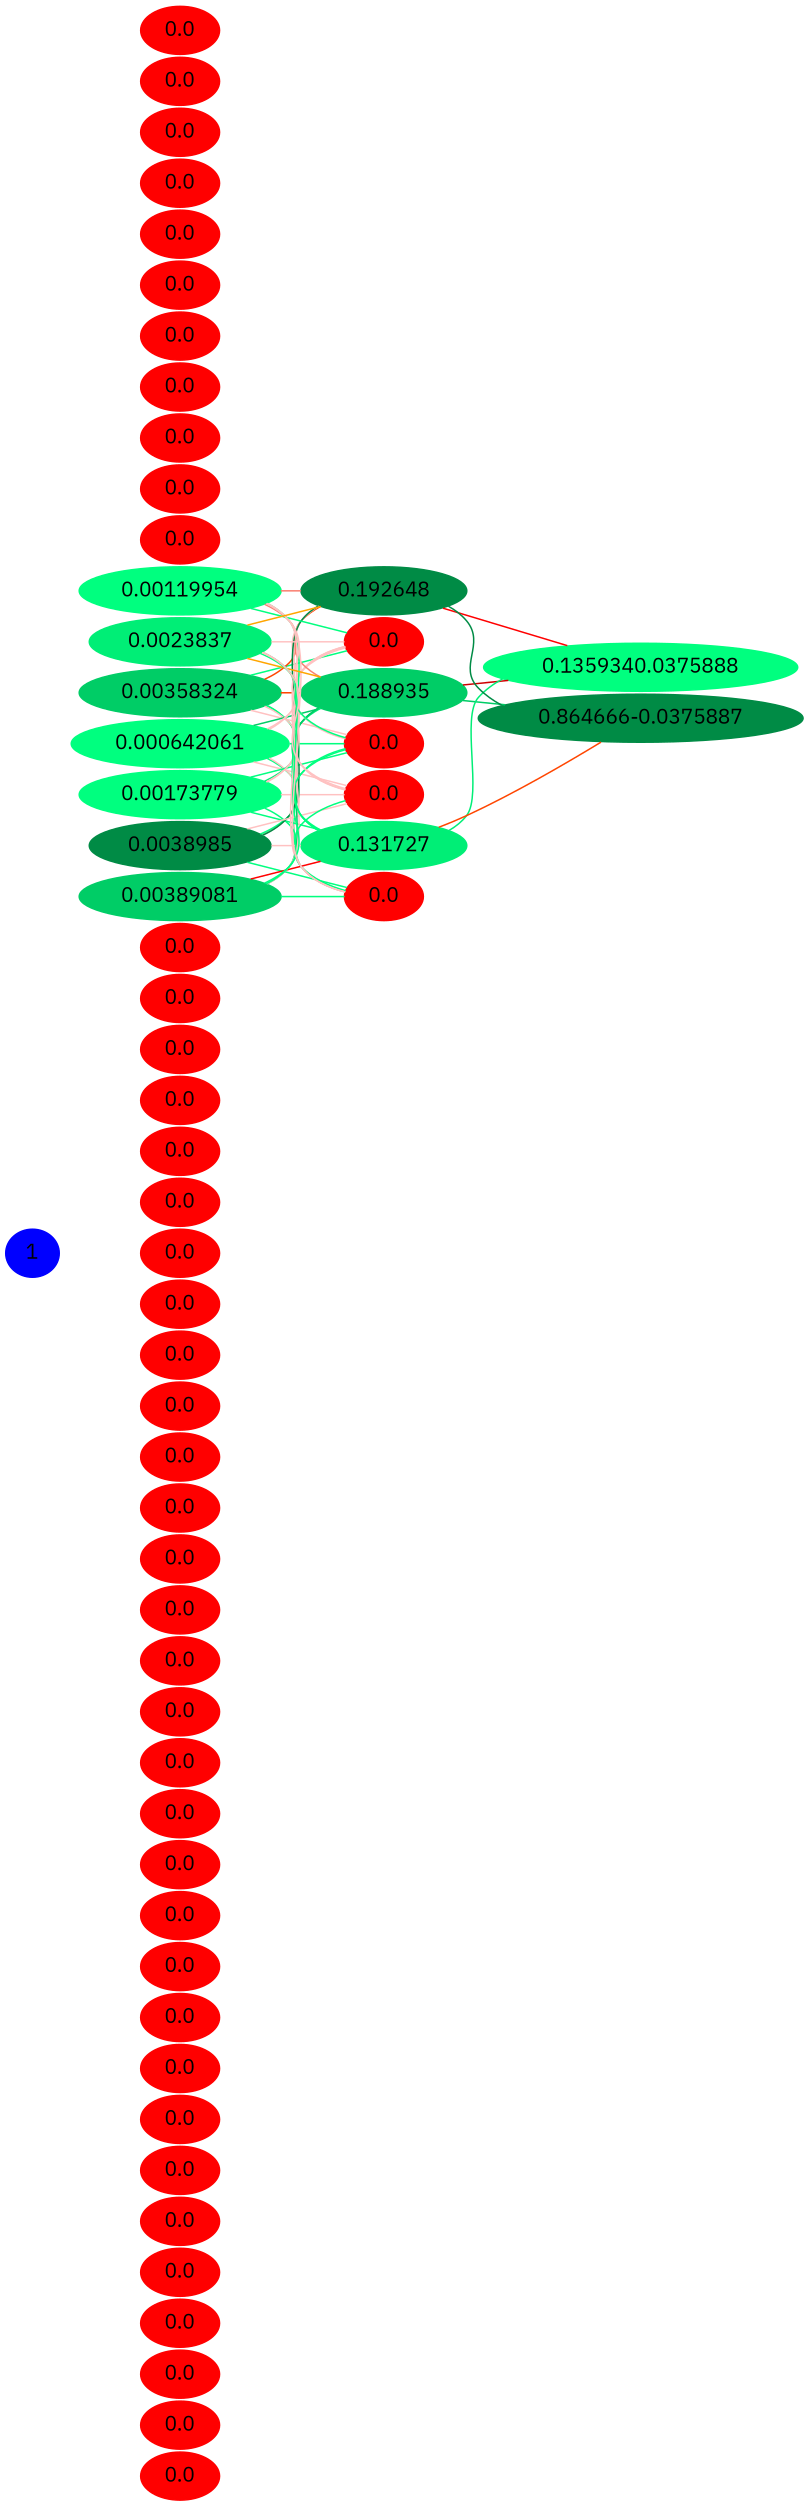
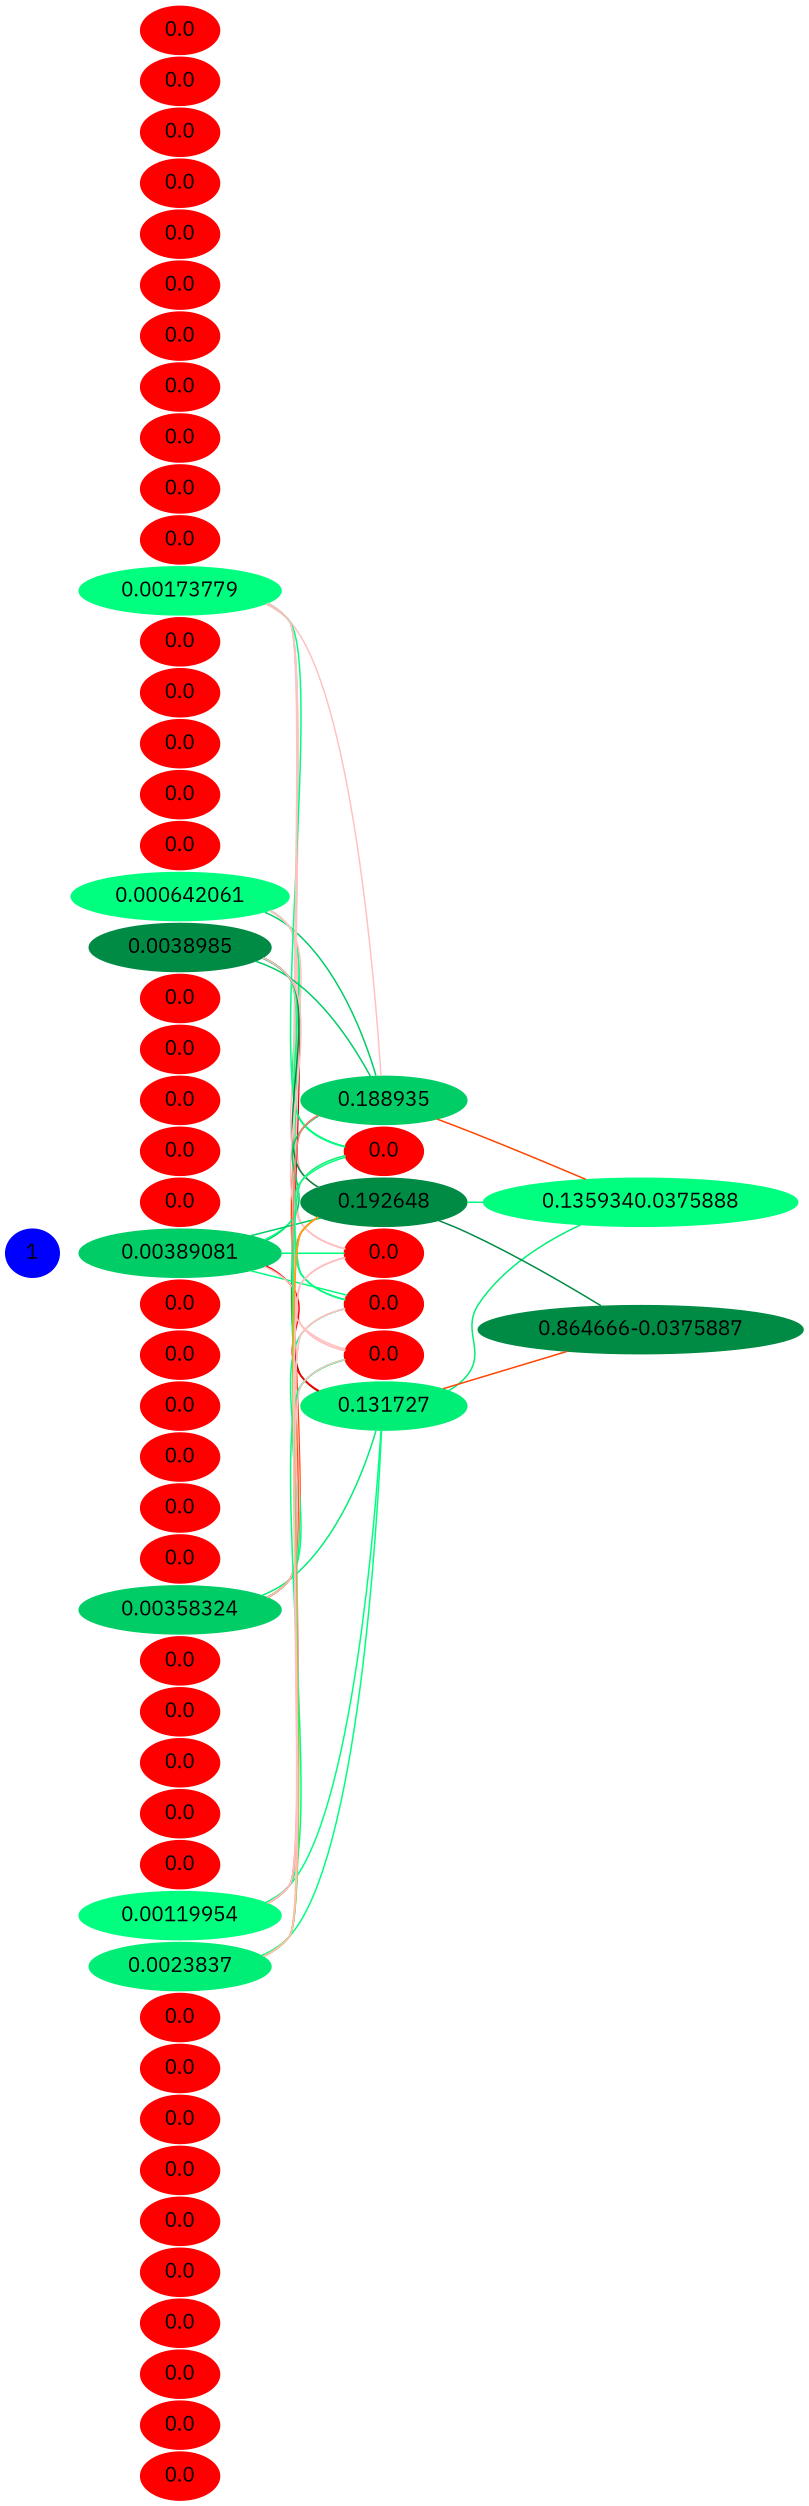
  graph {
    fontname="IBM Plex Sans"
    nodesep=0
    rankdir=LR
    ranksep=0
    node [color=red fontname="IBM Plex Sans" style=filled]
    edge [bgcolor="purple:pink" color=yellow fontname="IBM Plex Sans" nodesep=0]
    n1 [color=blue height=0.2 label=1 width=0.2]
    n2 [height=0.2 label=0.0 width=0.2]
    n3 [height=0.2 label=0.0 width=0.2]
    n4 [height=0.2 label=0.0 width=0.2]
    n5 [height=0.2 label=0.0 width=0.2]
    n6 [height=0.2 label=0.0 width=0.2]
    n7 [height=0.2 label=0.0 width=0.2]
    n8 [height=0.2 label=0.0 width=0.2]
    n9 [height=0.2 label=0.0 width=0.2]
    n10 [height=0.2 label=0.0 width=0.2]
    n11 [height=0.2 label=0.0 width=0.2]
    n12 [height=0.2 label=0.0 width=0.2]
    n13 [color=springgreen3 fillcolor=springgreen3 height=0.2 label=0.00358324 width=0.2]
    n14 [height=0.2 label=0.0 width=0.2]
    n15 [height=0.2 label=0.0 width=0.2]
    n16 [height=0.2 label=0.0 width=0.2]
    n17 [height=0.2 label=0.0 width=0.2]
    n18 [height=0.2 label=0.0 width=0.2]
    n19 [color=springgreen fillcolor=springgreen height=0.2 label=0.000642061 width=0.2]
    n20 [color=springgreen1 fillcolor=springgreen1 height=0.2 label=0.00173779 width=0.2]
    n21 [height=0.2 label=0.0 width=0.2]
    n22 [height=0.2 label=0.0 width=0.2]
    n23 [height=0.2 label=0.0 width=0.2]
    n24 [height=0.2 label=0.0 width=0.2]
    n25 [height=0.2 label=0.0 width=0.2]
    n26 [color=springgreen4 fillcolor=springgreen4 height=0.2 label=0.0038985 width=0.2]
    n27 [height=0.2 label=0.0 width=0.2]
    n28 [height=0.2 label=0.0 width=0.2]
    n29 [height=0.2 label=0.0 width=0.2]
    n30 [height=0.2 label=0.0 width=0.2]
    n31 [height=0.2 label=0.0 width=0.2]
    n32 [height=0.2 label=0.0 width=0.2]
    n33 [color=springgreen3 fillcolor=springgreen3 height=0.2 label=0.00389081 width=0.2]
    n34 [height=0.2 label=0.0 width=0.2]
    n35 [height=0.2 label=0.0 width=0.2]
    n36 [height=0.2 label=0.0 width=0.2]
    n37 [height=0.2 label=0.0 width=0.2]
    n38 [height=0.2 label=0.0 width=0.2]
    n39 [color=springgreen1 fillcolor=springgreen1 height=0.2 label=0.00119954 width=0.2]
    n40 [color=springgreen2 fillcolor=springgreen2 height=0.2 label=0.0023837 width=0.2]
    n41 [height=0.2 label=0.0 width=0.2]
    n42 [height=0.2 label=0.0 width=0.2]
    n43 [height=0.2 label=0.0 width=0.2]
    n44 [height=0.2 label=0.0 width=0.2]
    n45 [height=0.2 label=0.0 width=0.2]
    n46 [height=0.2 label=0.0 width=0.2]
    n47 [height=0.2 label=0.0 width=0.2]
    n48 [height=0.2 label=0.0 width=0.2]
    n49 [height=0.2 label=0.0 width=0.2]
    n50 [height=0.2 label=0.0 width=0.2]
    n51 [color=springgreen3 fillcolor=springgreen3 height=0.2 label=0.188935 width=0.2]
    n52 [color=springgreen2 fillcolor=springgreen2 height=0.2 label=0.131727 width=0.2]
    n53 [fillcolor=red height=0.2 label=0.0 width=0.2]
    n54 [fillcolor=red height=0.2 label=0.0 width=0.2]
    n55 [fillcolor=red height=0.2 label=0.0 width=0.2]
    n56 [color=springgreen4 fillcolor=springgreen4 height=0.2 label=0.192648 width=0.2]
    n57 [fillcolor=red height=0.2 label=0.0 width=0.2]
    n58 [color=springgreen fillcolor=springgreen height=0.2 label="0.1359340.0375888" width=0.2]
    n59 [color=springgreen4 fillcolor=springgreen4 height=0.2 label="0.864666-0.0375887" width=0.2]
    n1 -- n2 [style=invis]
    n1 -- n3 [style=invis]
    n1 -- n4 [style=invis]
    n1 -- n5 [style=invis]
    n1 -- n6 [style=invis]
    n1 -- n7 [style=invis]
    n1 -- n8 [style=invis]
    n1 -- n9 [style=invis]
    n1 -- n10 [style=invis]
    n1 -- n11 [style=invis]
    n1 -- n12 [style=invis]
    n1 -- n13 [style=invis]
    n1 -- n14 [style=invis]
    n1 -- n15 [style=invis]
    n1 -- n16 [style=invis]
    n1 -- n17 [style=invis]
    n1 -- n18 [style=invis]
    n1 -- n19 [style=invis]
    n1 -- n20 [style=invis]
    n1 -- n21 [style=invis]
    n1 -- n22 [style=invis]
    n1 -- n23 [style=invis]
    n1 -- n24 [style=invis]
    n1 -- n25 [style=invis]
    n1 -- n26 [style=invis]
    n1 -- n27 [style=invis]
    n1 -- n28 [style=invis]
    n1 -- n29 [style=invis]
    n1 -- n30 [style=invis]
    n1 -- n31 [style=invis]
    n1 -- n32 [style=invis]
    n1 -- n33 [style=invis]
    n1 -- n34 [style=invis]
    n1 -- n35 [style=invis]
    n1 -- n36 [style=invis]
    n1 -- n37 [style=invis]
    n1 -- n38 [style=invis]
    n1 -- n39 [style=invis]
    n1 -- n40 [style=invis]
    n1 -- n41 [style=invis]
    n1 -- n42 [style=invis]
    n1 -- n43 [style=invis]
    n1 -- n44 [style=invis]
    n1 -- n45 [style=invis]
    n1 -- n46 [style=invis]
    n1 -- n47 [style=invis]
    n1 -- n48 [style=invis]
    n1 -- n49 [style=invis]
    n1 -- n50 [style=invis]
    n13 -- n51 [color=orangered]
    n13 -- n52 [color=springgreen2]
    n13 -- n53 [color=springgreen]
    n13 -- n54 [color=springgreen]
    n13 -- n55 [color=rosybrown1]
    n13 -- n56 [color=orangered]
    n13 -- n57 [color=rosybrown1]
    n19 -- n51 [color=springgreen3]
    n19 -- n52 [color=springgreen]
    n19 -- n53 [color=rosybrown1]
    n19 -- n54 [color=rosybrown1]
    n19 -- n55 [color=springgreen]
    n19 -- n56 [color=rosybrown1]
    n19 -- n57 [color=rosybrown1]
-   n20 -- n51 [color=springgreen2]
-   n20 -- n52 [color=springgreen]
+   n20 -- n51 [color=rosybrown1]
    n20 -- n53 [color=springgreen]
    n20 -- n54 [color=rosybrown1]
    n20 -- n55 [color=springgreen]
    n20 -- n56 [color=rosybrown1]
    n20 -- n57 [color=rosybrown1]
    n26 -- n51 [color=springgreen3]
-   n26 -- n52 [color=rosybrown1]
+   n26 -- n52 [color=red3]
    n26 -- n53 [color=springgreen]
    n26 -- n54 [color=rosybrown1]
    n26 -- n55 [color=springgreen]
    n26 -- n56 [color=springgreen4]
    n26 -- n57 [color=rosybrown1]
    n33 -- n51 [color=springgreen3]
    n33 -- n52 [color=red]
    n33 -- n53 [color=springgreen]
    n33 -- n54 [color=rosybrown1]
    n33 -- n55 [color=springgreen]
+   n33 -- n56 [color=springgreen3]
    n33 -- n57 [color=springgreen]
    n39 -- n51 [color=salmon]
    n39 -- n52 [color=springgreen]
    n39 -- n53 [color=rosybrown1]
    n39 -- n54 [color=springgreen]
    n39 -- n55 [color=rosybrown1]
    n39 -- n56 [color=salmon]
    n39 -- n57 [color=rosybrown1]
-   n40 -- n51 [color=orange]
    n40 -- n52 [color=springgreen1]
    n40 -- n53 [color=rosybrown1]
    n40 -- n54 [color=rosybrown1]
    n40 -- n55 [color=springgreen]
    n40 -- n56 [color=orange]
    n40 -- n57 [color=rosybrown1]
-   n51 -- n58 [color=red3]
-   n51 -- n59 [color=springgreen3]
+   n51 -- n58 [color=orangered]
    n52 -- n58 [color=springgreen2]
    n52 -- n59 [color=orangered]
-   n56 -- n58 [color=red]
+   n56 -- n58 [color=springgreen]
    n56 -- n59 [color=springgreen4]
  }
